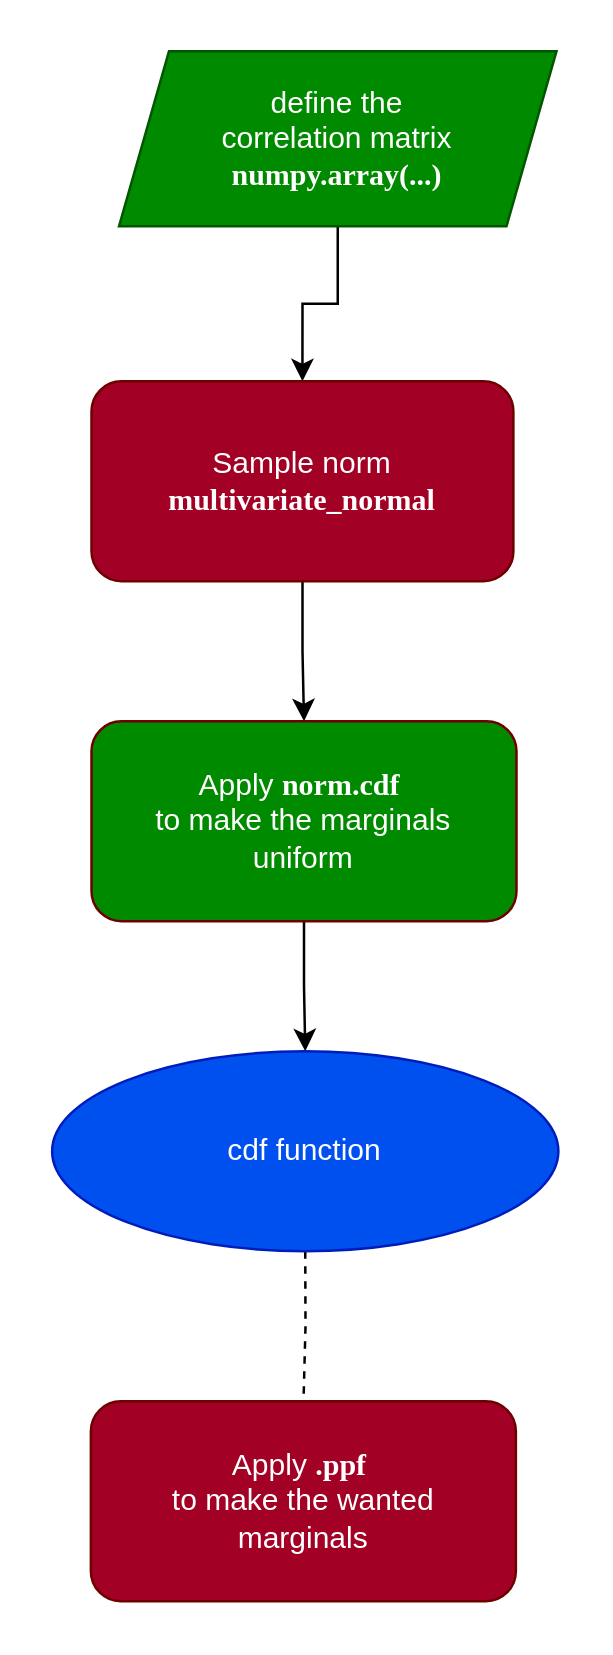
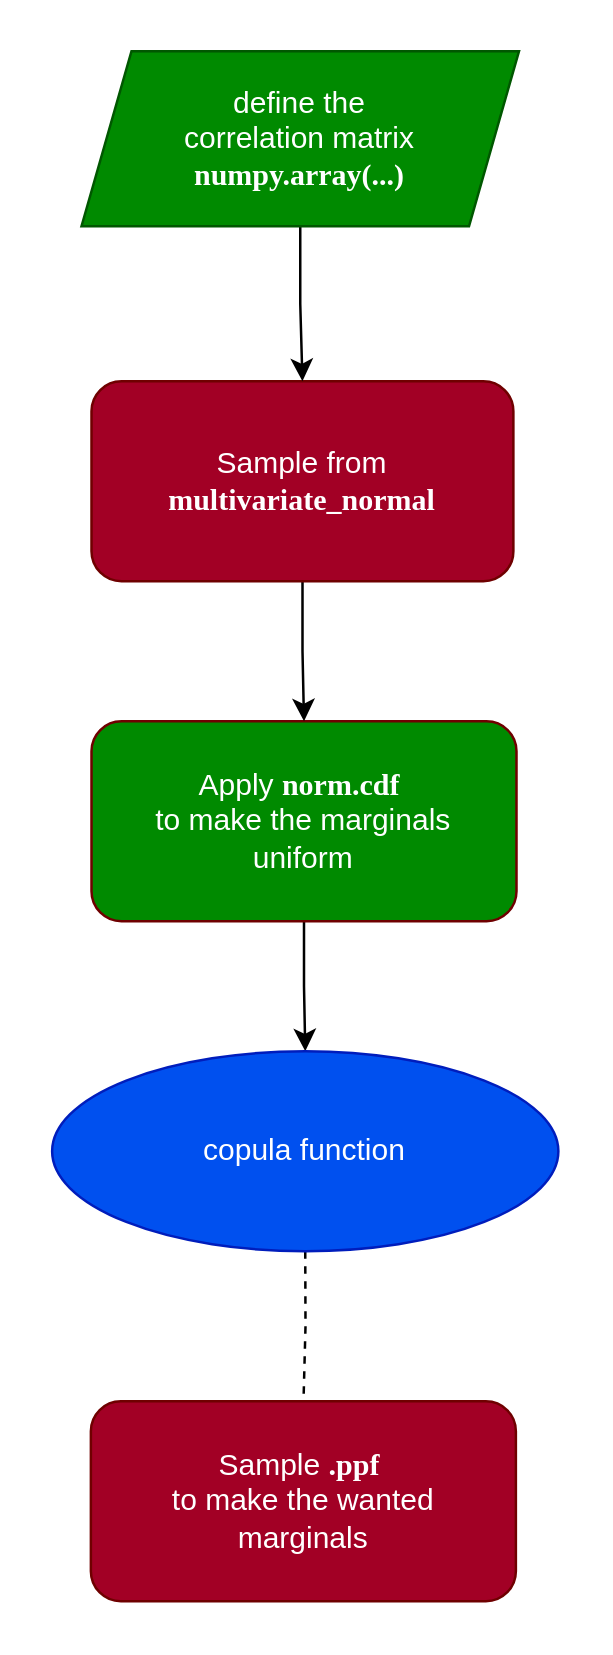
  <mxCell id="0" />
  <mxCell id="1" parent="0" />
  <mxCell id="2" style="edgeStyle=orthogonalEdgeStyle;rounded=0;orthogonalLoop=1;jettySize=auto;html=1;entryX=0.5;entryY=0;entryDx=0;entryDy=0;" edge="1" parent="1" source="3" target="7"><mxGeometry relative="1" as="geometry" /></mxCell>
  <mxCell id="3" value="Apply &lt;b&gt;&lt;font face=&quot;Lucida Console&quot;&gt;norm.cdf&amp;nbsp;&lt;/font&gt;&lt;/b&gt;&lt;br&gt;to make the marginals&lt;br&gt;uniform" style="rounded=1;whiteSpace=wrap;html=1;fontSize=12;glass=0;strokeWidth=1;shadow=0;fillColor=#008a00;fontColor=#ffffff;strokeColor=#6F0000;" parent="1" vertex="1"><mxGeometry x="36" y="288" width="170" height="80" as="geometry" /></mxCell>
  <mxCell id="4" style="edgeStyle=orthogonalEdgeStyle;rounded=0;orthogonalLoop=1;jettySize=auto;html=1;" edge="1" parent="1" source="5" target="3"><mxGeometry relative="1" as="geometry" /></mxCell>
- <mxCell id="5" value="Sample norm&lt;br&gt;&lt;b&gt;&lt;font face=&quot;Lucida Console&quot;&gt;multivariate_normal&lt;/font&gt;&lt;/b&gt;" style="rounded=1;whiteSpace=wrap;html=1;fillColor=#a20025;fontColor=#ffffff;strokeColor=#6F0000;" parent="1" vertex="1"><mxGeometry x="36" y="152" width="168.75" height="80" as="geometry" /></mxCell>
+ <mxCell id="5" value="Sample from&lt;br&gt;&lt;b&gt;&lt;font face=&quot;Lucida Console&quot;&gt;multivariate_normal&lt;/font&gt;&lt;/b&gt;" style="rounded=1;whiteSpace=wrap;html=1;fillColor=#a20025;fontColor=#ffffff;strokeColor=#6F0000;" parent="1" vertex="1"><mxGeometry x="36" y="152" width="168.75" height="80" as="geometry" /></mxCell>
  <mxCell id="6" value="" style="edgeStyle=orthogonalEdgeStyle;rounded=0;orthogonalLoop=1;jettySize=auto;html=1;dashed=1;endArrow=none;" edge="1" parent="1" source="7" target="10"><mxGeometry relative="1" as="geometry" /></mxCell>
- <mxCell id="7" value="cdf function" style="ellipse;whiteSpace=wrap;html=1;fillColor=#0050ef;fontColor=#ffffff;strokeColor=#001DBC;" parent="1" vertex="1"><mxGeometry x="20.25" y="420" width="202.5" height="80" as="geometry" /></mxCell>
+ <mxCell id="7" value="copula function" style="ellipse;whiteSpace=wrap;html=1;fillColor=#0050ef;fontColor=#ffffff;strokeColor=#001DBC;" parent="1" vertex="1"><mxGeometry x="20.25" y="420" width="202.5" height="80" as="geometry" /></mxCell>
  <mxCell id="8" style="edgeStyle=orthogonalEdgeStyle;rounded=0;orthogonalLoop=1;jettySize=auto;html=1;entryX=0.5;entryY=0;entryDx=0;entryDy=0;" edge="1" parent="1" source="9" target="5"><mxGeometry relative="1" as="geometry" /></mxCell>
- <mxCell id="9" value="define the &lt;br&gt;correlation matrix&lt;br&gt;&lt;b&gt;&lt;font face=&quot;Lucida Console&quot;&gt;numpy.array(...)&lt;/font&gt;&lt;/b&gt;" style="shape=parallelogram;perimeter=parallelogramPerimeter;whiteSpace=wrap;html=1;fixedSize=1;fillColor=#008a00;fontColor=#ffffff;strokeColor=#005700;" parent="1" vertex="1"><mxGeometry x="47" y="20" width="175" height="70" as="geometry" /></mxCell>
- <mxCell id="10" value="Apply &lt;b&gt;&lt;font face=&quot;Lucida Console&quot;&gt;.ppf&amp;nbsp;&lt;/font&gt;&lt;/b&gt;&lt;br&gt;to make the wanted&lt;br&gt;marginals" style="rounded=1;whiteSpace=wrap;html=1;fontSize=12;glass=0;strokeWidth=1;shadow=0;fillColor=#a20025;fontColor=#ffffff;strokeColor=#6F0000;" vertex="1" parent="1"><mxGeometry x="35.75" y="560" width="170" height="80" as="geometry" /></mxCell>
+ <mxCell id="9" value="define the &lt;br&gt;correlation matrix&lt;br&gt;&lt;b&gt;&lt;font face=&quot;Lucida Console&quot;&gt;numpy.array(...)&lt;/font&gt;&lt;/b&gt;" style="shape=parallelogram;perimeter=parallelogramPerimeter;whiteSpace=wrap;html=1;fixedSize=1;fillColor=#008a00;fontColor=#ffffff;strokeColor=#005700;" parent="1" vertex="1"><mxGeometry x="32" y="20" width="175" height="70" as="geometry" /></mxCell>
+ <mxCell id="10" value="Sample &lt;b&gt;&lt;font face=&quot;Lucida Console&quot;&gt;.ppf&amp;nbsp;&lt;/font&gt;&lt;/b&gt;&lt;br&gt;to make the wanted&lt;br&gt;marginals" style="rounded=1;whiteSpace=wrap;html=1;fontSize=12;glass=0;strokeWidth=1;shadow=0;fillColor=#a20025;fontColor=#ffffff;strokeColor=#6F0000;" vertex="1" parent="1"><mxGeometry x="35.75" y="560" width="170" height="80" as="geometry" /></mxCell>
